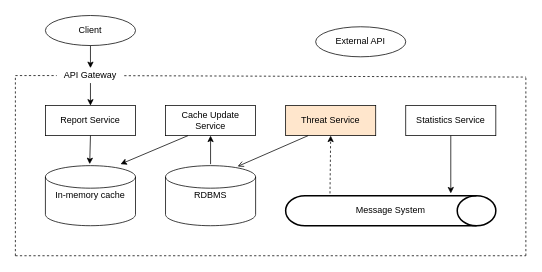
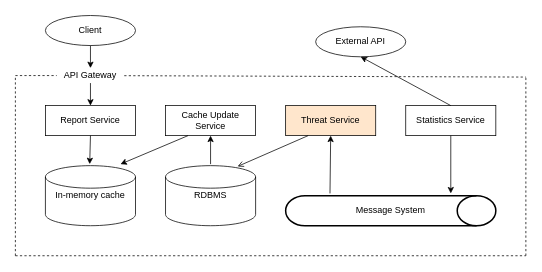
  <mxCell id="0" />
  <mxCell id="1" parent="0" />
  <mxCell id="2" value="Report Service" style="rounded=0;whiteSpace=wrap;html=1;" vertex="1" parent="1"><mxGeometry x="60" y="140" width="120" height="40" as="geometry" /></mxCell>
  <mxCell id="3" value="In-memory cache" style="shape=cylinder2;whiteSpace=wrap;html=1;boundedLbl=1;backgroundOutline=1;size=15;" vertex="1" parent="1"><mxGeometry x="60" y="220" width="120" height="80" as="geometry" /></mxCell>
  <mxCell id="4" value="Threat Service" style="rounded=0;whiteSpace=wrap;html=1;fillColor=#ffe6cc;" vertex="1" parent="1"><mxGeometry x="380" y="140" width="120" height="40" as="geometry" /></mxCell>
  <mxCell id="5" value="Message System" style="strokeWidth=2;html=1;shape=mxgraph.flowchart.direct_data;whiteSpace=wrap;" vertex="1" parent="1"><mxGeometry x="380" y="260" width="280" height="40" as="geometry" /></mxCell>
  <mxCell id="6" value="Statistics Service" style="rounded=0;whiteSpace=wrap;html=1;" vertex="1" parent="1"><mxGeometry x="540" y="140" width="120" height="40" as="geometry" /></mxCell>
  <mxCell id="7" value="RDBMS" style="shape=cylinder2;whiteSpace=wrap;html=1;boundedLbl=1;backgroundOutline=1;size=15;" vertex="1" parent="1"><mxGeometry x="220" y="220" width="120" height="80" as="geometry" /></mxCell>
  <mxCell id="8" value="Cache Update Service" style="rounded=0;whiteSpace=wrap;html=1;" vertex="1" parent="1"><mxGeometry x="220" y="140" width="120" height="40" as="geometry" /></mxCell>
  <mxCell id="9" value="Client" style="ellipse;whiteSpace=wrap;html=1;" vertex="1" parent="1"><mxGeometry x="60" width="120" height="40" as="geometry" y="20" /></mxCell>
  <mxCell id="10" value="External API" style="ellipse;whiteSpace=wrap;html=1;" vertex="1" parent="1"><mxGeometry x="420" y="35" width="120" height="40" as="geometry" /></mxCell>
  <mxCell id="11" value="" style="endArrow=classic;html=1;exitX=0.5;exitY=1;exitDx=0;exitDy=0;entryX=0.5;entryY=0;entryDx=0;entryDy=0;" edge="1" parent="1" source="9" target="23"><mxGeometry width="50" height="50" relative="1" as="geometry"><mxPoint x="370" y="360" as="sourcePoint" /><mxPoint x="210" y="80" as="targetPoint" /></mxGeometry></mxCell>
+ <mxCell id="12" value="" style="endArrow=classic;html=1;entryX=0.5;entryY=1;entryDx=0;entryDy=0;exitX=0.5;exitY=0;exitDx=0;exitDy=0;" edge="1" parent="1" source="6" target="10"><mxGeometry width="50" height="50" relative="1" as="geometry"><mxPoint x="370" y="360" as="sourcePoint" /><mxPoint x="420" y="310" as="targetPoint" /></mxGeometry></mxCell>
  <mxCell id="13" value="" style="endArrow=classic;html=1;exitX=0.5;exitY=1;exitDx=0;exitDy=0;" edge="1" parent="1" source="6"><mxGeometry width="50" height="50" relative="1" as="geometry"><mxPoint x="370" y="360" as="sourcePoint" /><mxPoint x="600" y="257" as="targetPoint" /></mxGeometry></mxCell>
  <mxCell id="14" value="" style="endArrow=classic;html=1;exitX=0.5;exitY=1;exitDx=0;exitDy=0;" edge="1" parent="1" source="2"><mxGeometry width="50" height="50" relative="1" as="geometry"><mxPoint x="370" y="360" as="sourcePoint" /><mxPoint x="119" y="218" as="targetPoint" /></mxGeometry></mxCell>
  <mxCell id="15" value="" style="endArrow=classic;html=1;entryX=0.5;entryY=1;entryDx=0;entryDy=0;" edge="1" parent="1" target="8"><mxGeometry width="50" height="50" relative="1" as="geometry"><mxPoint x="280" y="218" as="sourcePoint" /><mxPoint x="420" y="310" as="targetPoint" /></mxGeometry></mxCell>
  <mxCell id="16" value="" style="endArrow=classic;html=1;exitX=0.25;exitY=1;exitDx=0;exitDy=0;" edge="1" parent="1" source="8"><mxGeometry width="50" height="50" relative="1" as="geometry"><mxPoint x="370" y="360" as="sourcePoint" /><mxPoint x="160" y="218" as="targetPoint" /></mxGeometry></mxCell>
  <mxCell id="17" value="" style="endArrow=open;html=1;exitX=0.25;exitY=1;exitDx=0;exitDy=0;entryX=0.8;entryY=0.013;entryDx=0;entryDy=0;entryPerimeter=0;" edge="1" parent="1" source="4" target="7"><mxGeometry width="50" height="50" relative="1" as="geometry"><mxPoint x="420" y="190" as="sourcePoint" /><mxPoint x="420" y="310" as="targetPoint" /></mxGeometry></mxCell>
- <mxCell id="18" value="" style="endArrow=classic;html=1;entryX=0.5;entryY=1;entryDx=0;entryDy=0;exitX=0.211;exitY=-0.075;exitDx=0;exitDy=0;exitPerimeter=0;dashed=1;" edge="1" parent="1" source="5" target="4"><mxGeometry width="50" height="50" relative="1" as="geometry"><mxPoint x="370" y="360" as="sourcePoint" /><mxPoint x="420" y="310" as="targetPoint" /></mxGeometry></mxCell>
+ <mxCell id="18" value="" style="endArrow=classic;html=1;entryX=0.5;entryY=1;entryDx=0;entryDy=0;exitX=0.211;exitY=-0.075;exitDx=0;exitDy=0;exitPerimeter=0;" edge="1" parent="1" source="5" target="4"><mxGeometry width="50" height="50" relative="1" as="geometry"><mxPoint x="370" y="360" as="sourcePoint" /><mxPoint x="420" y="310" as="targetPoint" /></mxGeometry></mxCell>
  <mxCell id="19" value="" style="endArrow=none;dashed=1;html=1;" edge="1" parent="1"><mxGeometry width="50" height="50" relative="1" as="geometry"><mxPoint x="20" y="340" as="sourcePoint" /><mxPoint x="700" y="340" as="targetPoint" /></mxGeometry></mxCell>
  <mxCell id="20" value="" style="endArrow=none;dashed=1;html=1;" edge="1" parent="1"><mxGeometry width="50" height="50" relative="1" as="geometry"><mxPoint x="20" y="340" as="sourcePoint" /><mxPoint x="20" y="100" as="targetPoint" /></mxGeometry></mxCell>
  <mxCell id="21" value="" style="endArrow=none;dashed=1;html=1;" edge="1" parent="1"><mxGeometry width="50" height="50" relative="1" as="geometry"><mxPoint x="700" y="340" as="sourcePoint" /><mxPoint x="700" y="100" as="targetPoint" /></mxGeometry></mxCell>
  <mxCell id="22" value="" style="endArrow=none;dashed=1;html=1;" edge="1" parent="1" source="23"><mxGeometry width="50" height="50" relative="1" as="geometry"><mxPoint x="20" y="120" as="sourcePoint" /><mxPoint x="700" y="102" as="targetPoint" /></mxGeometry></mxCell>
  <mxCell id="23" value="API Gateway" style="text;html=1;strokeColor=none;fillColor=none;align=center;verticalAlign=middle;whiteSpace=wrap;rounded=0;" vertex="1" parent="1"><mxGeometry x="75" y="90" width="90" height="20" as="geometry" /></mxCell>
  <mxCell id="24" value="" style="endArrow=none;dashed=1;html=1;" edge="1" parent="1" target="23"><mxGeometry width="50" height="50" relative="1" as="geometry"><mxPoint x="20" y="100" as="sourcePoint" /><mxPoint x="700" y="120" as="targetPoint" /></mxGeometry></mxCell>
  <mxCell id="25" value="" style="endArrow=classic;html=1;exitX=0.5;exitY=1;exitDx=0;exitDy=0;entryX=0.5;entryY=0;entryDx=0;entryDy=0;" edge="1" parent="1" source="23" target="2"><mxGeometry width="50" height="50" relative="1" as="geometry"><mxPoint x="370" y="350" as="sourcePoint" /><mxPoint x="420" y="300" as="targetPoint" /></mxGeometry></mxCell>
